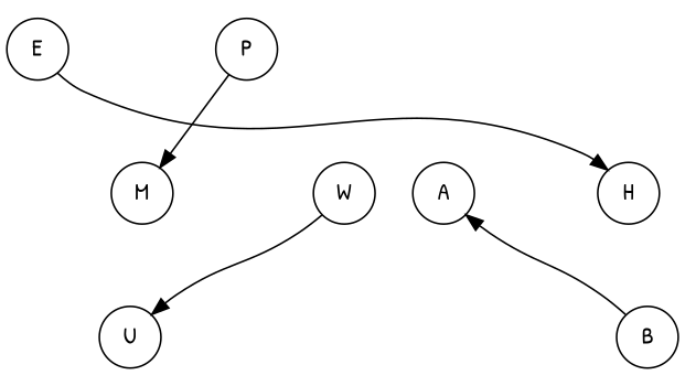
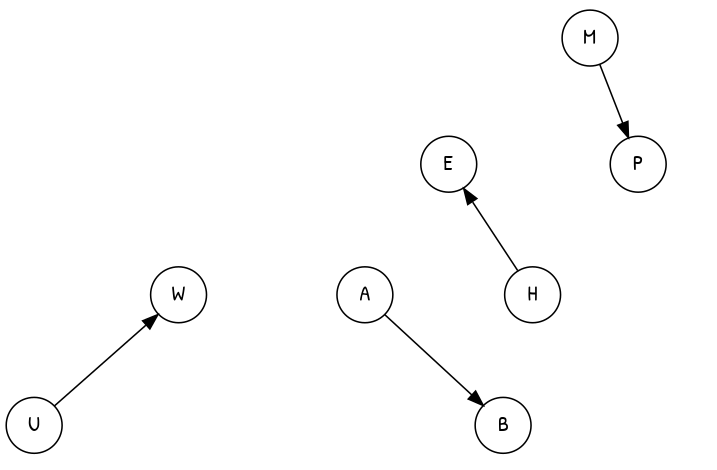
  digraph {
    fontname="Patrick Hand"
    node [fontname="Patrick Hand" shape=circle]
    edge [fontname="Patrick Hand" style=invis]
    mM [style=invis width=0.1]
    E
    P
    lE [style=invis width=0.1]
    A
    H
    mP [style=invis width=0.1]
    W
    lA [style=invis width=0.1]
    mA [style=invis width=0.1]
    B
    mW [style=invis width=0.1]
    U
    rW [style=invis width=0.1]
    M
    lW [style=invis width=0.1]
    subgraph sub_1 {
      rank=same
      mM
      E
      P
    }
    subgraph sub_2 {
      rank=same
      lE
      A
      H
    }
    subgraph sub_3 {
      rank=same
      mP
      W
    }
    subgraph sub_4 {
      rank=same
      lA
      mA
      B
    }
    subgraph sub_5 {
      rank=same
      mW
      U
      rW
    }
    mM -> P
    E -> mM
    E -> lE
-   E -> H [style=""]
+   H -> E [style=""]
    P -> mP
    lE -> H
    A -> lE
    A -> lA
    A -> mA
-   B -> A [style=""]
+   A -> B [style=""]
    mP -> W
    W -> mW
-   W -> U [style=""]
+   U -> W [style=""]
    W -> rW
    lA -> mA
    mA -> B
    mW -> rW
    U -> mW
    M -> mM
-   P -> M [style=""]
+   M -> P [style=""]
  }
